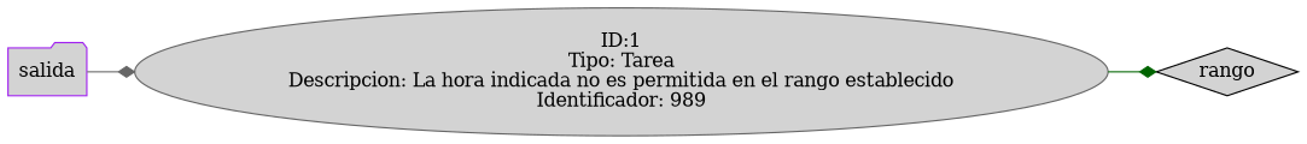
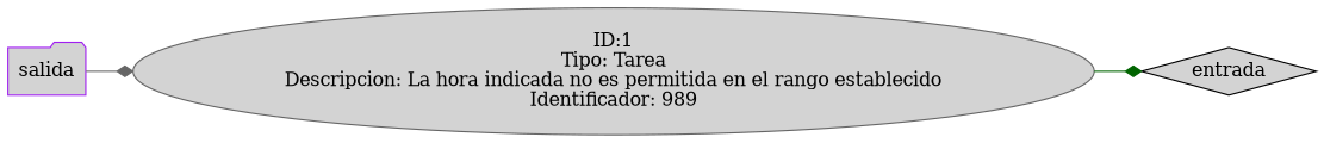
  digraph {
    rankdir=LR
    node [fillcolor=lightgray style=filled]
    edge [arrowhead=diamond]
-   entrada [color=black shape=diamond label=rango]
+   entrada [color=black shape=diamond]
    salida [color=purple shape=folder]
    n3 [color=gray40 label="ID:1\nTipo: Tarea\nDescripcion: La hora indicada no es permitida en el rango establecido\nIdentificador: 989" shape=ellipse]
    salida -> n3 [color=gray40]
    n3 -> entrada [color=darkgreen]
  }
